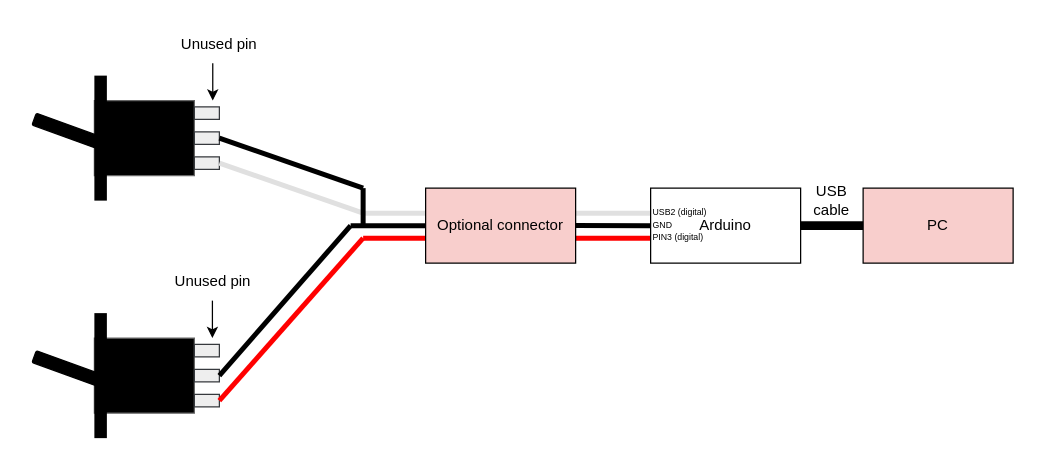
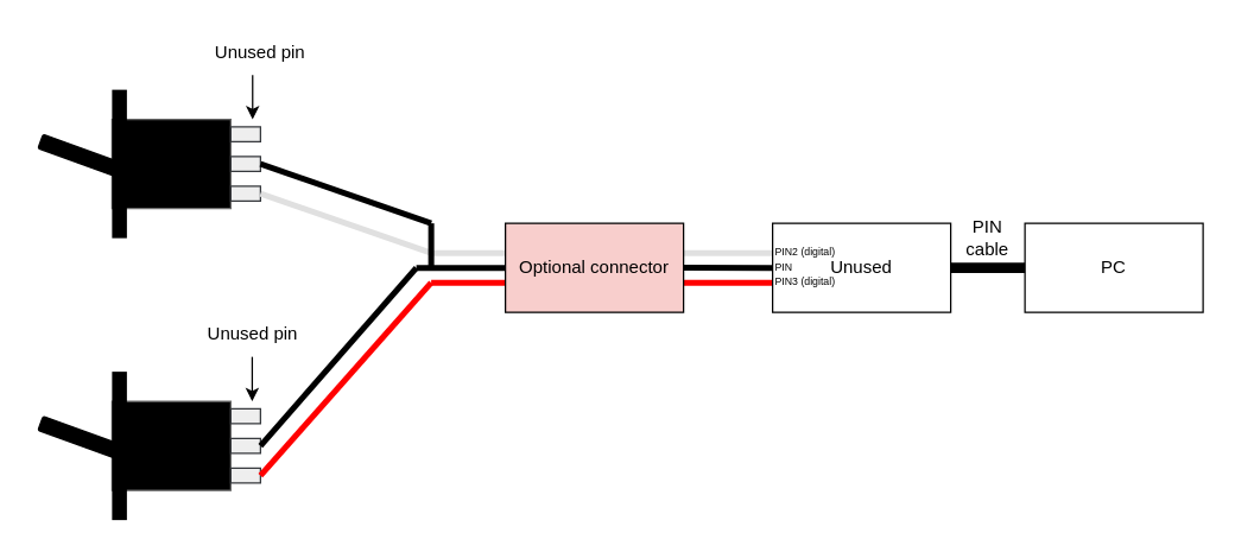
  <mxCell id="0" />
  <mxCell id="1" parent="0" />
  <mxCell id="2" value="" style="rounded=0;whiteSpace=wrap;html=1;strokeColor=#666666;fillColor=#000000;fontColor=#333333;" vertex="1" parent="1"><mxGeometry x="75" y="80" width="80" height="60" as="geometry" /></mxCell>
  <mxCell id="3" value="" style="rounded=0;whiteSpace=wrap;html=1;strokeColor=none;fillColor=#000000;fontColor=#333333;" vertex="1" parent="1"><mxGeometry x="75" y="60" width="10" height="100" as="geometry" /></mxCell>
  <mxCell id="4" value="" style="rounded=1;whiteSpace=wrap;html=1;fillColor=#000000;rotation=20;" vertex="1" parent="1"><mxGeometry x="25" y="100" width="60" height="10" as="geometry" /></mxCell>
  <mxCell id="5" value="" style="rounded=0;whiteSpace=wrap;html=1;strokeColor=#666666;fillColor=#000000;fontColor=#333333;" vertex="1" parent="1"><mxGeometry x="75" y="270" width="80" height="60" as="geometry" /></mxCell>
  <mxCell id="6" value="" style="rounded=0;whiteSpace=wrap;html=1;strokeColor=none;fillColor=#000000;fontColor=#333333;" vertex="1" parent="1"><mxGeometry x="75" y="250" width="10" height="100" as="geometry" /></mxCell>
  <mxCell id="7" value="" style="rounded=1;whiteSpace=wrap;html=1;fillColor=#000000;rotation=20;" vertex="1" parent="1"><mxGeometry x="25" y="290" width="60" height="10" as="geometry" /></mxCell>
  <mxCell id="8" value="" style="rounded=0;whiteSpace=wrap;html=1;fillColor=#eeeeee;strokeColor=#36393d;" vertex="1" parent="1"><mxGeometry x="155" y="125" width="20" height="10" as="geometry" /></mxCell>
  <mxCell id="9" value="" style="rounded=0;whiteSpace=wrap;html=1;fillColor=#eeeeee;strokeColor=#36393d;" vertex="1" parent="1"><mxGeometry x="155" y="105" width="20" height="10" as="geometry" /></mxCell>
  <mxCell id="10" value="" style="rounded=0;whiteSpace=wrap;html=1;fillColor=#eeeeee;strokeColor=#36393d;" vertex="1" parent="1"><mxGeometry x="155" y="85" width="20" height="10" as="geometry" /></mxCell>
  <mxCell id="11" value="" style="rounded=0;whiteSpace=wrap;html=1;fillColor=#eeeeee;strokeColor=#36393d;" vertex="1" parent="1"><mxGeometry x="155" y="315" width="20" height="10" as="geometry" /></mxCell>
  <mxCell id="12" value="" style="rounded=0;whiteSpace=wrap;html=1;fillColor=#eeeeee;strokeColor=#36393d;" vertex="1" parent="1"><mxGeometry x="155" y="295" width="20" height="10" as="geometry" /></mxCell>
  <mxCell id="13" value="" style="rounded=0;whiteSpace=wrap;html=1;fillColor=#eeeeee;strokeColor=#36393d;" vertex="1" parent="1"><mxGeometry x="155" y="275" width="20" height="10" as="geometry" /></mxCell>
  <mxCell id="14" value="" style="endArrow=classic;html=1;rounded=0;" edge="1" parent="1"><mxGeometry width="50" height="50" relative="1" as="geometry"><mxPoint x="169.71" as="sourcePoint" y="50" /><mxPoint x="169.71" y="80" as="targetPoint" /></mxGeometry></mxCell>
  <mxCell id="15" value="" style="endArrow=classic;html=1;rounded=0;" edge="1" parent="1"><mxGeometry width="50" height="50" relative="1" as="geometry"><mxPoint x="169.43" y="240" as="sourcePoint" /><mxPoint x="169.43" y="270" as="targetPoint" /></mxGeometry></mxCell>
  <mxCell id="16" value="Unused pin" style="text;html=1;align=center;verticalAlign=middle;whiteSpace=wrap;rounded=0;" vertex="1" parent="1"><mxGeometry x="20" y="210" width="300" height="30" as="geometry" /></mxCell>
  <mxCell id="17" value="Unused pin" style="text;html=1;align=center;verticalAlign=middle;whiteSpace=wrap;rounded=0;" vertex="1" parent="1"><mxGeometry x="25" y="20" width="300" height="30" as="geometry" /></mxCell>
  <mxCell id="18" value="" style="endArrow=none;html=1;rounded=0;strokeWidth=4;" edge="1" parent="1"><mxGeometry width="50" height="50" relative="1" as="geometry"><mxPoint x="280" y="180" as="sourcePoint" /><mxPoint x="340" y="180" as="targetPoint" /></mxGeometry></mxCell>
  <mxCell id="19" value="" style="endArrow=none;html=1;rounded=0;strokeWidth=4;strokeColor=#E0E0E0;" edge="1" parent="1"><mxGeometry width="50" height="50" relative="1" as="geometry"><mxPoint x="290" y="170" as="sourcePoint" /><mxPoint x="340" y="170" as="targetPoint" /></mxGeometry></mxCell>
  <mxCell id="20" value="" style="endArrow=none;html=1;rounded=0;strokeWidth=4;strokeColor=#FF0000;" edge="1" parent="1"><mxGeometry width="50" height="50" relative="1" as="geometry"><mxPoint x="290" y="190" as="sourcePoint" /><mxPoint x="340" y="190" as="targetPoint" /></mxGeometry></mxCell>
  <mxCell id="21" value="" style="endArrow=none;html=1;rounded=0;strokeWidth=4;strokeColor=#E0E0E0;exitX=1;exitY=0.5;exitDx=0;exitDy=0;" edge="1" parent="1" source="8"><mxGeometry width="50" height="50" relative="1" as="geometry"><mxPoint x="300" y="180" as="sourcePoint" /><mxPoint x="290" y="170" as="targetPoint" /></mxGeometry></mxCell>
  <mxCell id="22" value="" style="endArrow=none;html=1;rounded=0;strokeWidth=4;exitX=1;exitY=0.5;exitDx=0;exitDy=0;" edge="1" parent="1" source="9"><mxGeometry width="50" height="50" relative="1" as="geometry"><mxPoint x="300" y="194.76" as="sourcePoint" /><mxPoint x="290" y="150" as="targetPoint" /></mxGeometry></mxCell>
  <mxCell id="23" value="" style="endArrow=none;html=1;rounded=0;strokeWidth=4;" edge="1" parent="1"><mxGeometry width="50" height="50" relative="1" as="geometry"><mxPoint x="290" y="150" as="sourcePoint" /><mxPoint x="290" y="180" as="targetPoint" /></mxGeometry></mxCell>
  <mxCell id="24" value="" style="endArrow=none;html=1;rounded=0;strokeWidth=4;strokeColor=#FF0000;exitX=1;exitY=0.5;exitDx=0;exitDy=0;" edge="1" parent="1" source="11"><mxGeometry width="50" height="50" relative="1" as="geometry"><mxPoint x="300" y="200" as="sourcePoint" /><mxPoint x="290" y="190" as="targetPoint" /></mxGeometry></mxCell>
  <mxCell id="25" value="" style="endArrow=none;html=1;rounded=0;strokeWidth=4;entryX=1;entryY=0.5;entryDx=0;entryDy=0;" edge="1" parent="1" target="12"><mxGeometry width="50" height="50" relative="1" as="geometry"><mxPoint x="280" y="180" as="sourcePoint" /><mxPoint x="300" y="190" as="targetPoint" /></mxGeometry></mxCell>
  <mxCell id="26" value="" style="endArrow=none;html=1;rounded=0;strokeWidth=4;strokeColor=#E0E0E0;" edge="1" parent="1"><mxGeometry width="50" height="50" relative="1" as="geometry"><mxPoint x="460" y="170" as="sourcePoint" /><mxPoint x="520" y="170" as="targetPoint" /></mxGeometry></mxCell>
  <mxCell id="27" value="" style="endArrow=none;html=1;rounded=0;strokeWidth=4;" edge="1" parent="1"><mxGeometry width="50" height="50" relative="1" as="geometry"><mxPoint x="460" y="179.9" as="sourcePoint" /><mxPoint x="520" y="180" as="targetPoint" /></mxGeometry></mxCell>
  <mxCell id="28" value="" style="endArrow=none;html=1;rounded=0;strokeWidth=4;strokeColor=#FF0000;" edge="1" parent="1"><mxGeometry width="50" height="50" relative="1" as="geometry"><mxPoint x="460" y="190.06" as="sourcePoint" /><mxPoint x="520" y="190" as="targetPoint" /></mxGeometry></mxCell>
- <mxCell id="29" value="Arduino" style="rounded=0;whiteSpace=wrap;html=1;" vertex="1" parent="1"><mxGeometry x="520" y="150" width="120" height="60" as="geometry" /></mxCell>
+ <mxCell id="29" value="Unused" style="rounded=0;whiteSpace=wrap;html=1;" vertex="1" parent="1"><mxGeometry x="520" y="150" width="120" height="60" as="geometry" /></mxCell>
  <mxCell id="30" value="Optional connector" style="rounded=0;whiteSpace=wrap;html=1;fillColor=#f8cecc;" vertex="1" parent="1"><mxGeometry x="340" y="150" width="120" height="60" as="geometry" /></mxCell>
- <mxCell id="31" value="GND" style="text;html=1;align=left;verticalAlign=middle;whiteSpace=wrap;rounded=0;fontSize=7;" vertex="1" parent="1"><mxGeometry x="520" y="165" width="40" height="30" as="geometry" /></mxCell>
- <mxCell id="32" value="USB2 (digital)" style="text;html=1;align=left;verticalAlign=middle;whiteSpace=wrap;rounded=0;fontSize=7;" vertex="1" parent="1"><mxGeometry x="520" y="165" width="60" height="10" as="geometry" /></mxCell>
+ <mxCell id="31" value="PIN" style="text;html=1;align=left;verticalAlign=middle;whiteSpace=wrap;rounded=0;fontSize=7;" vertex="1" parent="1"><mxGeometry x="520" y="165" width="40" height="30" as="geometry" /></mxCell>
+ <mxCell id="32" value="PIN2 (digital)" style="text;html=1;align=left;verticalAlign=middle;whiteSpace=wrap;rounded=0;fontSize=7;" vertex="1" parent="1"><mxGeometry x="520" y="165" width="60" height="10" as="geometry" /></mxCell>
  <mxCell id="33" value="PIN3 (digital)" style="text;html=1;align=left;verticalAlign=middle;whiteSpace=wrap;rounded=0;fontSize=7;" vertex="1" parent="1"><mxGeometry x="520" y="185" width="60" height="10" as="geometry" /></mxCell>
- <mxCell id="34" value="PC" style="rounded=0;whiteSpace=wrap;html=1;fillColor=#f8cecc;" vertex="1" parent="1"><mxGeometry x="690" y="150" width="120" height="60" as="geometry" /></mxCell>
+ <mxCell id="34" value="PC" style="rounded=0;whiteSpace=wrap;html=1;" vertex="1" parent="1"><mxGeometry x="690" y="150" width="120" height="60" as="geometry" /></mxCell>
  <mxCell id="35" value="" style="endArrow=none;html=1;rounded=0;exitX=1;exitY=0.5;exitDx=0;exitDy=0;strokeWidth=7;" edge="1" parent="1" source="29"><mxGeometry width="50" height="50" relative="1" as="geometry"><mxPoint x="710" y="160" as="sourcePoint" /><mxPoint x="690" y="180" as="targetPoint" /></mxGeometry></mxCell>
- <mxCell id="36" value="USB&lt;br&gt;cable" style="text;html=1;align=center;verticalAlign=middle;whiteSpace=wrap;rounded=0;" vertex="1" parent="1"><mxGeometry x="640" y="145" width="50" height="30" as="geometry" /></mxCell>
+ <mxCell id="36" value="PIN&lt;br&gt;cable" style="text;html=1;align=center;verticalAlign=middle;whiteSpace=wrap;rounded=0;" vertex="1" parent="1"><mxGeometry x="640" y="145" width="50" height="30" as="geometry" /></mxCell>
